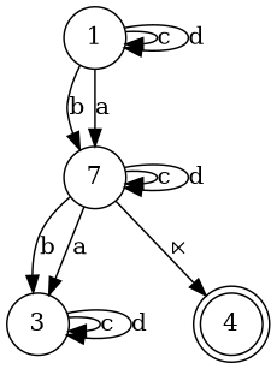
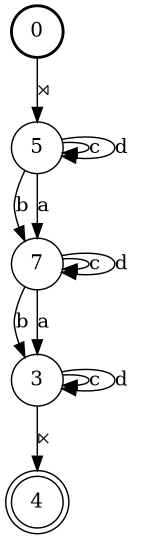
  digraph {
    nodesep=0.25
    rankdir=TB
    ranksep=0.4
    node [fontsize=14 shape=circle style=solid]
    edge [fontsize=14]
-   n2 [label=1]
+   n1 [label=0 style=bold]
+   n2 [label=5]
    n3 [label=7]
    n4 [label=3]
    n5 [label=4 shape=doublecircle]
+   n1 -> n2 [label="⋊"]
    n2 -> n2 [label=c]
    n2 -> n2 [label=d]
    n2 -> n3 [label=b]
    n2 -> n3 [label=a]
    n3 -> n3 [label=c]
    n3 -> n3 [label=d]
    n3 -> n4 [label=b]
    n3 -> n4 [label=a]
    n4 -> n4 [label=c]
    n4 -> n4 [label=d]
-   n3 -> n5 [label="⋉"]
+   n4 -> n5 [label="⋉"]
  }
